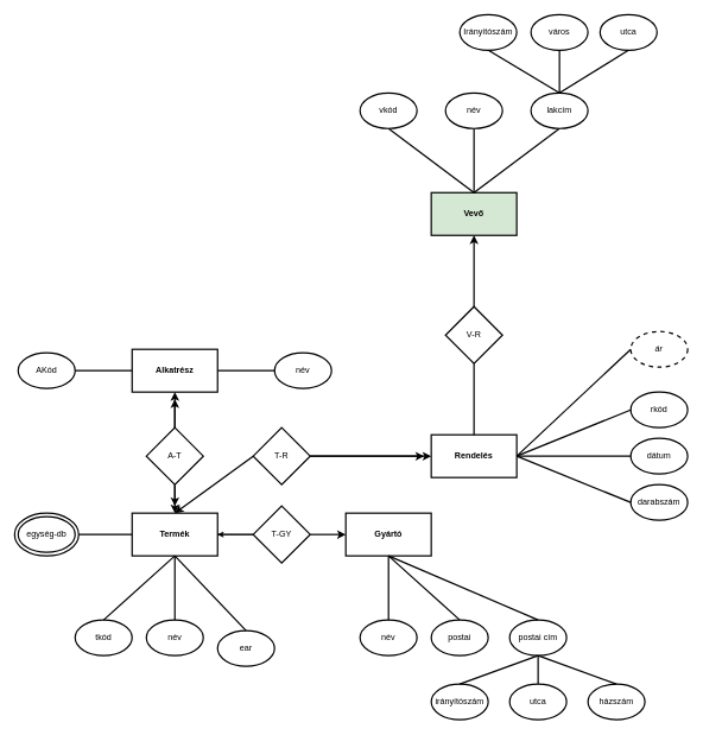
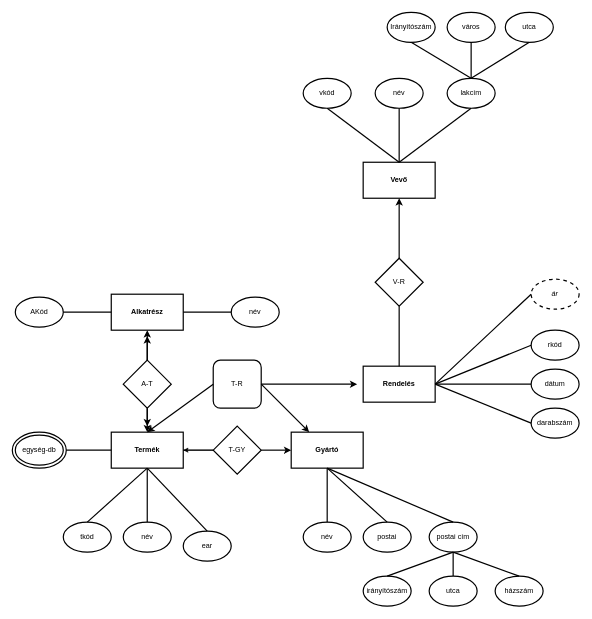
  <mxCell id="0" />
  <mxCell id="1" parent="0" />
  <mxCell id="2" value="" style="ellipse;whiteSpace=wrap;html=1;strokeWidth=2;" parent="1" vertex="1"><mxGeometry x="20" y="720" width="90" height="60" as="geometry" /></mxCell>
  <mxCell id="3" value="&lt;b&gt;Termék&lt;/b&gt;" style="rounded=0;whiteSpace=wrap;html=1;strokeWidth=2;" parent="1" vertex="1"><mxGeometry x="185" y="720" width="120" height="60" as="geometry" /></mxCell>
  <mxCell id="4" value="&lt;b&gt;Gyártó&lt;/b&gt;" style="rounded=0;whiteSpace=wrap;html=1;strokeWidth=2;" parent="1" vertex="1"><mxGeometry x="485" y="720" width="120" height="60" as="geometry" /></mxCell>
  <mxCell id="5" value="név" style="ellipse;whiteSpace=wrap;html=1;strokeWidth=2;" parent="1" vertex="1"><mxGeometry x="505" y="870" width="80" height="50" as="geometry" /></mxCell>
  <mxCell id="6" value="postai" style="ellipse;whiteSpace=wrap;html=1;strokeWidth=2;" parent="1" vertex="1"><mxGeometry x="605" y="870" width="80" height="50" as="geometry" /></mxCell>
  <mxCell id="7" value="tkód" style="ellipse;whiteSpace=wrap;html=1;strokeWidth=2;" parent="1" vertex="1"><mxGeometry x="105" y="870" width="80" height="50" as="geometry" /></mxCell>
  <mxCell id="8" value="ear" style="ellipse;whiteSpace=wrap;html=1;strokeWidth=2;" parent="1" vertex="1"><mxGeometry x="305" y="885" width="80" height="50" as="geometry" /></mxCell>
  <mxCell id="9" value="név" style="ellipse;whiteSpace=wrap;html=1;strokeWidth=2;" parent="1" vertex="1"><mxGeometry x="205" y="870" width="80" height="50" as="geometry" /></mxCell>
  <mxCell id="10" value="" style="endArrow=none;html=1;rounded=0;exitX=0.5;exitY=0;exitDx=0;exitDy=0;entryX=0.5;entryY=1;entryDx=0;entryDy=0;strokeWidth=2;" parent="1" source="7" target="3" edge="1"><mxGeometry width="50" height="50" relative="1" as="geometry"><mxPoint x="395" y="810" as="sourcePoint" /><mxPoint x="445" y="760" as="targetPoint" /></mxGeometry></mxCell>
  <mxCell id="11" value="" style="endArrow=none;html=1;rounded=0;exitX=0.5;exitY=0;exitDx=0;exitDy=0;entryX=0.5;entryY=1;entryDx=0;entryDy=0;strokeWidth=2;" parent="1" source="9" target="3" edge="1"><mxGeometry width="50" height="50" relative="1" as="geometry"><mxPoint x="395" y="810" as="sourcePoint" /><mxPoint x="445" y="760" as="targetPoint" /></mxGeometry></mxCell>
  <mxCell id="12" value="" style="endArrow=none;html=1;rounded=0;exitX=0.5;exitY=0;exitDx=0;exitDy=0;entryX=0.5;entryY=1;entryDx=0;entryDy=0;strokeWidth=2;" parent="1" source="8" target="3" edge="1"><mxGeometry width="50" height="50" relative="1" as="geometry"><mxPoint x="395" y="810" as="sourcePoint" /><mxPoint x="445" y="760" as="targetPoint" /></mxGeometry></mxCell>
  <mxCell id="13" value="" style="endArrow=none;html=1;rounded=0;exitX=0.5;exitY=0;exitDx=0;exitDy=0;entryX=0.5;entryY=1;entryDx=0;entryDy=0;strokeWidth=2;" parent="1" source="5" target="4" edge="1"><mxGeometry width="50" height="50" relative="1" as="geometry"><mxPoint x="395" y="810" as="sourcePoint" /><mxPoint x="445" y="760" as="targetPoint" /></mxGeometry></mxCell>
  <mxCell id="14" value="" style="endArrow=none;html=1;rounded=0;exitX=0.5;exitY=0;exitDx=0;exitDy=0;entryX=0.5;entryY=1;entryDx=0;entryDy=0;strokeWidth=2;" parent="1" source="6" target="4" edge="1"><mxGeometry width="50" height="50" relative="1" as="geometry"><mxPoint x="395" y="810" as="sourcePoint" /><mxPoint x="445" y="760" as="targetPoint" /></mxGeometry></mxCell>
  <mxCell id="15" value="" style="edgeStyle=orthogonalEdgeStyle;rounded=0;orthogonalLoop=1;jettySize=auto;html=1;strokeWidth=2;" parent="1" source="16" target="4" edge="1"><mxGeometry relative="1" as="geometry" /></mxCell>
  <mxCell id="16" value="T-GY" style="rhombus;whiteSpace=wrap;html=1;strokeWidth=2;" parent="1" vertex="1"><mxGeometry x="355" y="710" width="80" height="80" as="geometry" /></mxCell>
  <mxCell id="17" value="postai cím" style="ellipse;whiteSpace=wrap;html=1;strokeWidth=2;" parent="1" vertex="1"><mxGeometry x="715" y="870" width="80" height="50" as="geometry" /></mxCell>
  <mxCell id="18" value="irányítószám" style="ellipse;whiteSpace=wrap;html=1;strokeWidth=2;" parent="1" vertex="1"><mxGeometry x="605" y="960" width="80" height="50" as="geometry" /></mxCell>
  <mxCell id="19" value="utca" style="ellipse;whiteSpace=wrap;html=1;strokeWidth=2;" parent="1" vertex="1"><mxGeometry x="715" y="960" width="80" height="50" as="geometry" /></mxCell>
  <mxCell id="20" value="házszám" style="ellipse;whiteSpace=wrap;html=1;strokeWidth=2;" parent="1" vertex="1"><mxGeometry x="825" y="960" width="80" height="50" as="geometry" /></mxCell>
  <mxCell id="21" value="" style="endArrow=none;html=1;rounded=0;exitX=0.5;exitY=0;exitDx=0;exitDy=0;entryX=0.5;entryY=1;entryDx=0;entryDy=0;strokeWidth=2;" parent="1" source="19" target="17" edge="1"><mxGeometry width="50" height="50" relative="1" as="geometry"><mxPoint x="585" y="1070" as="sourcePoint" /><mxPoint x="635" y="1020" as="targetPoint" /></mxGeometry></mxCell>
  <mxCell id="22" value="" style="endArrow=none;html=1;rounded=0;exitX=0.5;exitY=0;exitDx=0;exitDy=0;entryX=0.5;entryY=1;entryDx=0;entryDy=0;strokeWidth=2;" parent="1" source="17" target="4" edge="1"><mxGeometry width="50" height="50" relative="1" as="geometry"><mxPoint x="475" y="960" as="sourcePoint" /><mxPoint x="525" y="910" as="targetPoint" /></mxGeometry></mxCell>
  <mxCell id="23" value="" style="endArrow=none;html=1;rounded=0;exitX=0.5;exitY=0;exitDx=0;exitDy=0;entryX=0.5;entryY=1;entryDx=0;entryDy=0;strokeWidth=2;" parent="1" source="18" target="17" edge="1"><mxGeometry width="50" height="50" relative="1" as="geometry"><mxPoint x="475" y="960" as="sourcePoint" /><mxPoint x="525" y="910" as="targetPoint" /></mxGeometry></mxCell>
  <mxCell id="24" value="" style="endArrow=none;html=1;rounded=0;exitX=0.5;exitY=0;exitDx=0;exitDy=0;strokeWidth=2;" parent="1" source="20" edge="1"><mxGeometry width="50" height="50" relative="1" as="geometry"><mxPoint x="475" y="960" as="sourcePoint" /><mxPoint x="755" y="920" as="targetPoint" /></mxGeometry></mxCell>
  <mxCell id="25" value="egység-db" style="ellipse;whiteSpace=wrap;html=1;perimeterSpacing=0;strokeWidth=2;" parent="1" vertex="1"><mxGeometry x="25" y="725" width="80" height="50" as="geometry" /></mxCell>
  <mxCell id="26" value="" style="endArrow=none;html=1;rounded=0;exitX=0;exitY=0.5;exitDx=0;exitDy=0;strokeWidth=2;entryX=1;entryY=0.5;entryDx=0;entryDy=0;" parent="1" source="3" target="2" edge="1"><mxGeometry width="50" height="50" relative="1" as="geometry"><mxPoint x="475" y="750" as="sourcePoint" /><mxPoint x="125" y="770" as="targetPoint" /></mxGeometry></mxCell>
  <mxCell id="27" value="&lt;b&gt;Alkatrész&lt;/b&gt;" style="rounded=0;whiteSpace=wrap;html=1;strokeWidth=2;" parent="1" vertex="1"><mxGeometry x="185" y="490" width="120" height="60" as="geometry" /></mxCell>
  <mxCell id="28" value="A-T" style="rhombus;whiteSpace=wrap;html=1;strokeWidth=2;" parent="1" vertex="1"><mxGeometry x="205" y="600" width="80" height="80" as="geometry" /></mxCell>
  <mxCell id="29" value="" style="endArrow=classic;html=1;rounded=0;entryX=0.5;entryY=1;entryDx=0;entryDy=0;exitX=0.5;exitY=0;exitDx=0;exitDy=0;strokeWidth=2;" parent="1" source="28" target="27" edge="1"><mxGeometry width="50" height="50" relative="1" as="geometry"><mxPoint x="475" y="700" as="sourcePoint" /><mxPoint x="525" y="650" as="targetPoint" /></mxGeometry></mxCell>
  <mxCell id="30" value="" style="endArrow=classic;html=1;rounded=0;exitX=0.5;exitY=0;exitDx=0;exitDy=0;strokeWidth=2;" parent="1" source="28" edge="1"><mxGeometry width="50" height="50" relative="1" as="geometry"><mxPoint x="475" y="700" as="sourcePoint" /><mxPoint x="245" y="560" as="targetPoint" /></mxGeometry></mxCell>
  <mxCell id="31" value="" style="endArrow=classic;html=1;rounded=0;exitX=0.5;exitY=1;exitDx=0;exitDy=0;entryX=0.5;entryY=0;entryDx=0;entryDy=0;strokeWidth=2;" parent="1" source="28" target="3" edge="1"><mxGeometry width="50" height="50" relative="1" as="geometry"><mxPoint x="475" y="700" as="sourcePoint" /><mxPoint x="525" y="650" as="targetPoint" /></mxGeometry></mxCell>
  <mxCell id="32" value="AKód" style="ellipse;whiteSpace=wrap;html=1;strokeWidth=2;" parent="1" vertex="1"><mxGeometry x="25" y="495" width="80" height="50" as="geometry" /></mxCell>
  <mxCell id="33" value="név" style="ellipse;whiteSpace=wrap;html=1;strokeWidth=2;" parent="1" vertex="1"><mxGeometry x="385" y="495" width="80" height="50" as="geometry" /></mxCell>
  <mxCell id="34" value="" style="endArrow=none;html=1;rounded=0;exitX=1;exitY=0.5;exitDx=0;exitDy=0;entryX=0;entryY=0.5;entryDx=0;entryDy=0;strokeWidth=2;" parent="1" source="32" target="27" edge="1"><mxGeometry width="50" height="50" relative="1" as="geometry"><mxPoint x="195" y="660" as="sourcePoint" /><mxPoint x="245" y="610" as="targetPoint" /></mxGeometry></mxCell>
  <mxCell id="35" value="" style="endArrow=none;html=1;rounded=0;exitX=1;exitY=0.5;exitDx=0;exitDy=0;entryX=0;entryY=0.5;entryDx=0;entryDy=0;strokeWidth=2;" parent="1" source="27" target="33" edge="1"><mxGeometry width="50" height="50" relative="1" as="geometry"><mxPoint x="195" y="660" as="sourcePoint" /><mxPoint x="245" y="610" as="targetPoint" /></mxGeometry></mxCell>
  <mxCell id="36" value="&lt;b&gt;Rendelés&lt;/b&gt;" style="rounded=0;whiteSpace=wrap;html=1;strokeWidth=2;" parent="1" vertex="1"><mxGeometry x="605" y="610" width="120" height="60" as="geometry" /></mxCell>
- <mxCell id="37" value="T-R" style="rhombus;whiteSpace=wrap;html=1;strokeWidth=2;" parent="1" vertex="1"><mxGeometry x="355" y="600" width="80" height="80" as="geometry" /></mxCell>
- <mxCell id="38" value="" style="endArrow=classic;html=1;rounded=0;exitX=1;exitY=0.5;exitDx=0;exitDy=0;entryX=0;entryY=0.5;entryDx=0;entryDy=0;strokeWidth=2;" parent="1" source="37" target="36" edge="1"><mxGeometry width="50" height="50" relative="1" as="geometry"><mxPoint x="405" y="660" as="sourcePoint" /><mxPoint x="455" y="610" as="targetPoint" /></mxGeometry></mxCell>
+ <mxCell id="37" value="T-R" style="whiteSpace=wrap;html=1;strokeWidth=2;rounded=1;" parent="1" vertex="1"><mxGeometry x="355" y="600" width="80" height="80" as="geometry" /></mxCell>
+ <mxCell id="38" value="" style="endArrow=classic;html=1;rounded=0;exitX=1;exitY=0.5;exitDx=0;exitDy=0;strokeWidth=2;" parent="1" source="37" target="4" edge="1"><mxGeometry width="50" height="50" relative="1" as="geometry"><mxPoint x="405" y="660" as="sourcePoint" /><mxPoint x="455" y="610" as="targetPoint" /></mxGeometry></mxCell>
  <mxCell id="39" value="" style="endArrow=classic;html=1;rounded=0;exitX=1;exitY=0.5;exitDx=0;exitDy=0;strokeWidth=2;" parent="1" source="37" edge="1"><mxGeometry width="50" height="50" relative="1" as="geometry"><mxPoint x="405" y="660" as="sourcePoint" /><mxPoint x="595" y="640" as="targetPoint" /></mxGeometry></mxCell>
  <mxCell id="40" value="" style="endArrow=classic;html=1;rounded=0;exitX=0;exitY=0.5;exitDx=0;exitDy=0;entryX=0.5;entryY=0;entryDx=0;entryDy=0;strokeWidth=2;" parent="1" source="37" target="3" edge="1"><mxGeometry width="50" height="50" relative="1" as="geometry"><mxPoint x="405" y="670" as="sourcePoint" /><mxPoint x="455" y="620" as="targetPoint" /></mxGeometry></mxCell>
  <mxCell id="41" value="rkód" style="ellipse;whiteSpace=wrap;html=1;strokeWidth=2;" parent="1" vertex="1"><mxGeometry x="885" y="550" width="80" height="50" as="geometry" /></mxCell>
  <mxCell id="42" value="dátum" style="ellipse;whiteSpace=wrap;html=1;strokeWidth=2;" parent="1" vertex="1"><mxGeometry x="885" y="615" width="80" height="50" as="geometry" /></mxCell>
  <mxCell id="43" value="darabszám" style="ellipse;whiteSpace=wrap;html=1;strokeWidth=2;" parent="1" vertex="1"><mxGeometry x="885" y="680" width="80" height="50" as="geometry" /></mxCell>
  <mxCell id="44" value="&lt;i&gt;ár&lt;/i&gt;" style="ellipse;whiteSpace=wrap;html=1;strokeWidth=2;dashed=1;" parent="1" vertex="1"><mxGeometry x="885" y="465" width="80" height="50" as="geometry" /></mxCell>
  <mxCell id="45" value="" style="endArrow=none;html=1;rounded=0;exitX=1;exitY=0.5;exitDx=0;exitDy=0;entryX=0;entryY=0.5;entryDx=0;entryDy=0;strokeWidth=2;" parent="1" source="36" target="44" edge="1"><mxGeometry width="50" height="50" relative="1" as="geometry"><mxPoint x="765" y="670" as="sourcePoint" /><mxPoint x="815" y="620" as="targetPoint" /></mxGeometry></mxCell>
  <mxCell id="46" value="" style="endArrow=none;html=1;rounded=0;exitX=1;exitY=0.5;exitDx=0;exitDy=0;entryX=0;entryY=0.5;entryDx=0;entryDy=0;strokeWidth=2;" parent="1" source="36" target="41" edge="1"><mxGeometry width="50" height="50" relative="1" as="geometry"><mxPoint x="765" y="670" as="sourcePoint" /><mxPoint x="815" y="620" as="targetPoint" /></mxGeometry></mxCell>
  <mxCell id="47" value="" style="endArrow=none;html=1;rounded=0;exitX=1;exitY=0.5;exitDx=0;exitDy=0;entryX=0;entryY=0.5;entryDx=0;entryDy=0;strokeWidth=2;" parent="1" source="36" target="42" edge="1"><mxGeometry width="50" height="50" relative="1" as="geometry"><mxPoint x="765" y="670" as="sourcePoint" /><mxPoint x="815" y="620" as="targetPoint" /></mxGeometry></mxCell>
  <mxCell id="48" value="" style="endArrow=none;html=1;rounded=0;exitX=1;exitY=0.5;exitDx=0;exitDy=0;entryX=0;entryY=0.5;entryDx=0;entryDy=0;strokeWidth=2;" parent="1" source="36" target="43" edge="1"><mxGeometry width="50" height="50" relative="1" as="geometry"><mxPoint x="765" y="670" as="sourcePoint" /><mxPoint x="815" y="620" as="targetPoint" /></mxGeometry></mxCell>
- <mxCell id="49" value="&lt;b&gt;Vevő&lt;/b&gt;" style="rounded=0;whiteSpace=wrap;html=1;strokeWidth=2;fillColor=#d5e8d4;" parent="1" vertex="1"><mxGeometry x="605" y="270" width="120" height="60" as="geometry" /></mxCell>
+ <mxCell id="49" value="&lt;b&gt;Vevő&lt;/b&gt;" style="rounded=0;whiteSpace=wrap;html=1;strokeWidth=2;" parent="1" vertex="1"><mxGeometry x="605" y="270" width="120" height="60" as="geometry" /></mxCell>
  <mxCell id="50" value="V-R" style="rhombus;whiteSpace=wrap;html=1;strokeWidth=2;" parent="1" vertex="1"><mxGeometry x="625" y="430" width="80" height="80" as="geometry" /></mxCell>
  <mxCell id="51" value="vkód" style="ellipse;whiteSpace=wrap;html=1;strokeWidth=2;" parent="1" vertex="1"><mxGeometry x="505" y="130" width="80" height="50" as="geometry" /></mxCell>
  <mxCell id="52" value="lakcím" style="ellipse;whiteSpace=wrap;html=1;strokeWidth=2;" parent="1" vertex="1"><mxGeometry x="745" y="130" width="80" height="50" as="geometry" /></mxCell>
  <mxCell id="53" value="név" style="ellipse;whiteSpace=wrap;html=1;strokeWidth=2;" parent="1" vertex="1"><mxGeometry x="625" y="130" width="80" height="50" as="geometry" /></mxCell>
  <mxCell id="54" value="" style="endArrow=none;html=1;rounded=0;strokeWidth=2;exitX=0.5;exitY=1;exitDx=0;exitDy=0;entryX=0.5;entryY=0;entryDx=0;entryDy=0;" parent="1" source="51" target="49" edge="1"><mxGeometry width="50" height="50" relative="1" as="geometry"><mxPoint x="565" y="360" as="sourcePoint" /><mxPoint x="615" y="310" as="targetPoint" /></mxGeometry></mxCell>
  <mxCell id="55" value="" style="endArrow=none;html=1;rounded=0;exitX=0.5;exitY=1;exitDx=0;exitDy=0;entryX=0.5;entryY=0;entryDx=0;entryDy=0;strokeWidth=2;" parent="1" source="53" target="49" edge="1"><mxGeometry width="50" height="50" relative="1" as="geometry"><mxPoint x="565" y="360" as="sourcePoint" /><mxPoint x="615" y="310" as="targetPoint" /></mxGeometry></mxCell>
  <mxCell id="56" value="" style="endArrow=none;html=1;rounded=0;exitX=0.5;exitY=1;exitDx=0;exitDy=0;strokeWidth=2;entryX=0.5;entryY=0;entryDx=0;entryDy=0;" parent="1" source="52" target="49" edge="1"><mxGeometry width="50" height="50" relative="1" as="geometry"><mxPoint x="565" y="360" as="sourcePoint" /><mxPoint x="615" y="310" as="targetPoint" /></mxGeometry></mxCell>
  <mxCell id="57" value="" style="endArrow=none;html=1;rounded=0;strokeWidth=2;exitX=1;exitY=0.5;exitDx=0;exitDy=0;entryX=0;entryY=0.5;entryDx=0;entryDy=0;" parent="1" source="3" target="16" edge="1"><mxGeometry width="50" height="50" relative="1" as="geometry"><mxPoint x="435" y="700" as="sourcePoint" /><mxPoint x="485" y="650" as="targetPoint" /></mxGeometry></mxCell>
  <mxCell id="58" value="" style="endArrow=classic;html=1;rounded=0;exitX=0;exitY=0.5;exitDx=0;exitDy=0;entryX=1;entryY=0.5;entryDx=0;entryDy=0;" parent="1" source="16" target="3" edge="1"><mxGeometry width="50" height="50" relative="1" as="geometry"><mxPoint x="305" y="770" as="sourcePoint" /><mxPoint x="355" y="720" as="targetPoint" /></mxGeometry></mxCell>
  <mxCell id="59" value="" style="endArrow=none;html=1;rounded=0;exitX=0.5;exitY=1;exitDx=0;exitDy=0;entryX=0.5;entryY=0;entryDx=0;entryDy=0;strokeWidth=2;" parent="1" source="50" target="36" edge="1"><mxGeometry width="50" height="50" relative="1" as="geometry"><mxPoint x="645" y="580" as="sourcePoint" /><mxPoint x="695" y="530" as="targetPoint" /></mxGeometry></mxCell>
  <mxCell id="60" value="" style="endArrow=classic;html=1;rounded=0;exitX=0.5;exitY=0;exitDx=0;exitDy=0;entryX=0.5;entryY=1;entryDx=0;entryDy=0;strokeWidth=2;" parent="1" source="50" target="49" edge="1"><mxGeometry width="50" height="50" relative="1" as="geometry"><mxPoint x="645" y="390" as="sourcePoint" /><mxPoint x="695" y="340" as="targetPoint" /></mxGeometry></mxCell>
  <mxCell id="61" value="" style="endArrow=classic;html=1;rounded=0;exitX=0.5;exitY=1;exitDx=0;exitDy=0;strokeWidth=2;" parent="1" source="28" edge="1"><mxGeometry width="50" height="50" relative="1" as="geometry"><mxPoint x="295" y="650" as="sourcePoint" /><mxPoint x="245" y="710" as="targetPoint" /></mxGeometry></mxCell>
  <mxCell id="62" value="Irányítószám" style="ellipse;whiteSpace=wrap;html=1;strokeWidth=2;" vertex="1" parent="1"><mxGeometry x="645" y="20" width="80" height="50" as="geometry" /></mxCell>
  <mxCell id="63" value="utca" style="ellipse;whiteSpace=wrap;html=1;strokeWidth=2;" vertex="1" parent="1"><mxGeometry x="842" y="20" width="80" height="50" as="geometry" /></mxCell>
  <mxCell id="64" value="város" style="ellipse;whiteSpace=wrap;html=1;strokeWidth=2;" vertex="1" parent="1"><mxGeometry x="745" y="20" width="80" height="50" as="geometry" /></mxCell>
  <mxCell id="65" value="" style="endArrow=none;html=1;rounded=0;strokeWidth=2;entryX=0.5;entryY=1;entryDx=0;entryDy=0;exitX=0.5;exitY=0;exitDx=0;exitDy=0;" edge="1" parent="1" source="52" target="62"><mxGeometry width="50" height="50" relative="1" as="geometry"><mxPoint x="625" y="100" as="sourcePoint" /><mxPoint x="675" y="50" as="targetPoint" /></mxGeometry></mxCell>
  <mxCell id="66" value="" style="endArrow=none;html=1;rounded=0;entryX=0.5;entryY=1;entryDx=0;entryDy=0;exitX=0.5;exitY=0;exitDx=0;exitDy=0;strokeWidth=2;" edge="1" parent="1" source="52" target="64"><mxGeometry width="50" height="50" relative="1" as="geometry"><mxPoint x="625" y="100" as="sourcePoint" /><mxPoint x="675" y="50" as="targetPoint" /></mxGeometry></mxCell>
  <mxCell id="67" value="" style="endArrow=none;html=1;rounded=0;exitX=0.5;exitY=1;exitDx=0;exitDy=0;entryX=0.5;entryY=0;entryDx=0;entryDy=0;strokeWidth=2;" edge="1" parent="1" source="63" target="52"><mxGeometry width="50" height="50" relative="1" as="geometry"><mxPoint x="625" y="100" as="sourcePoint" /><mxPoint x="675" y="50" as="targetPoint" /></mxGeometry></mxCell>
